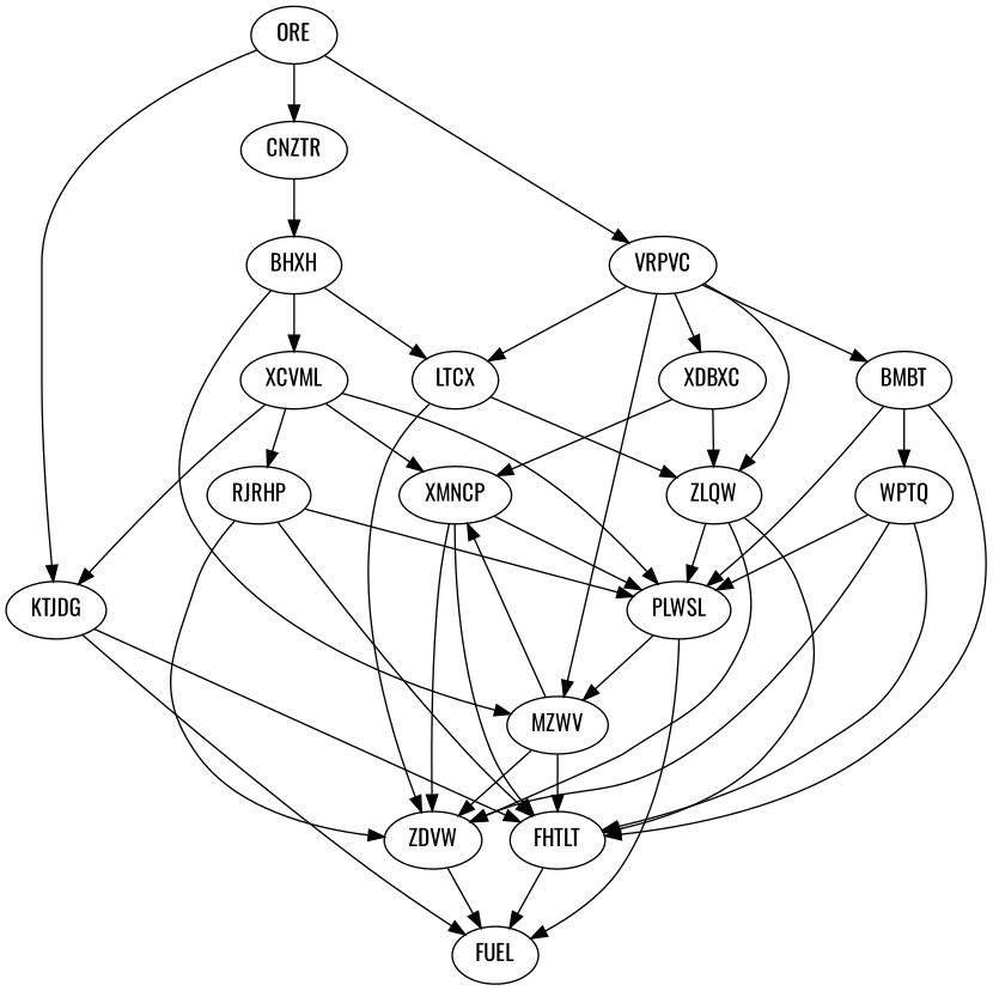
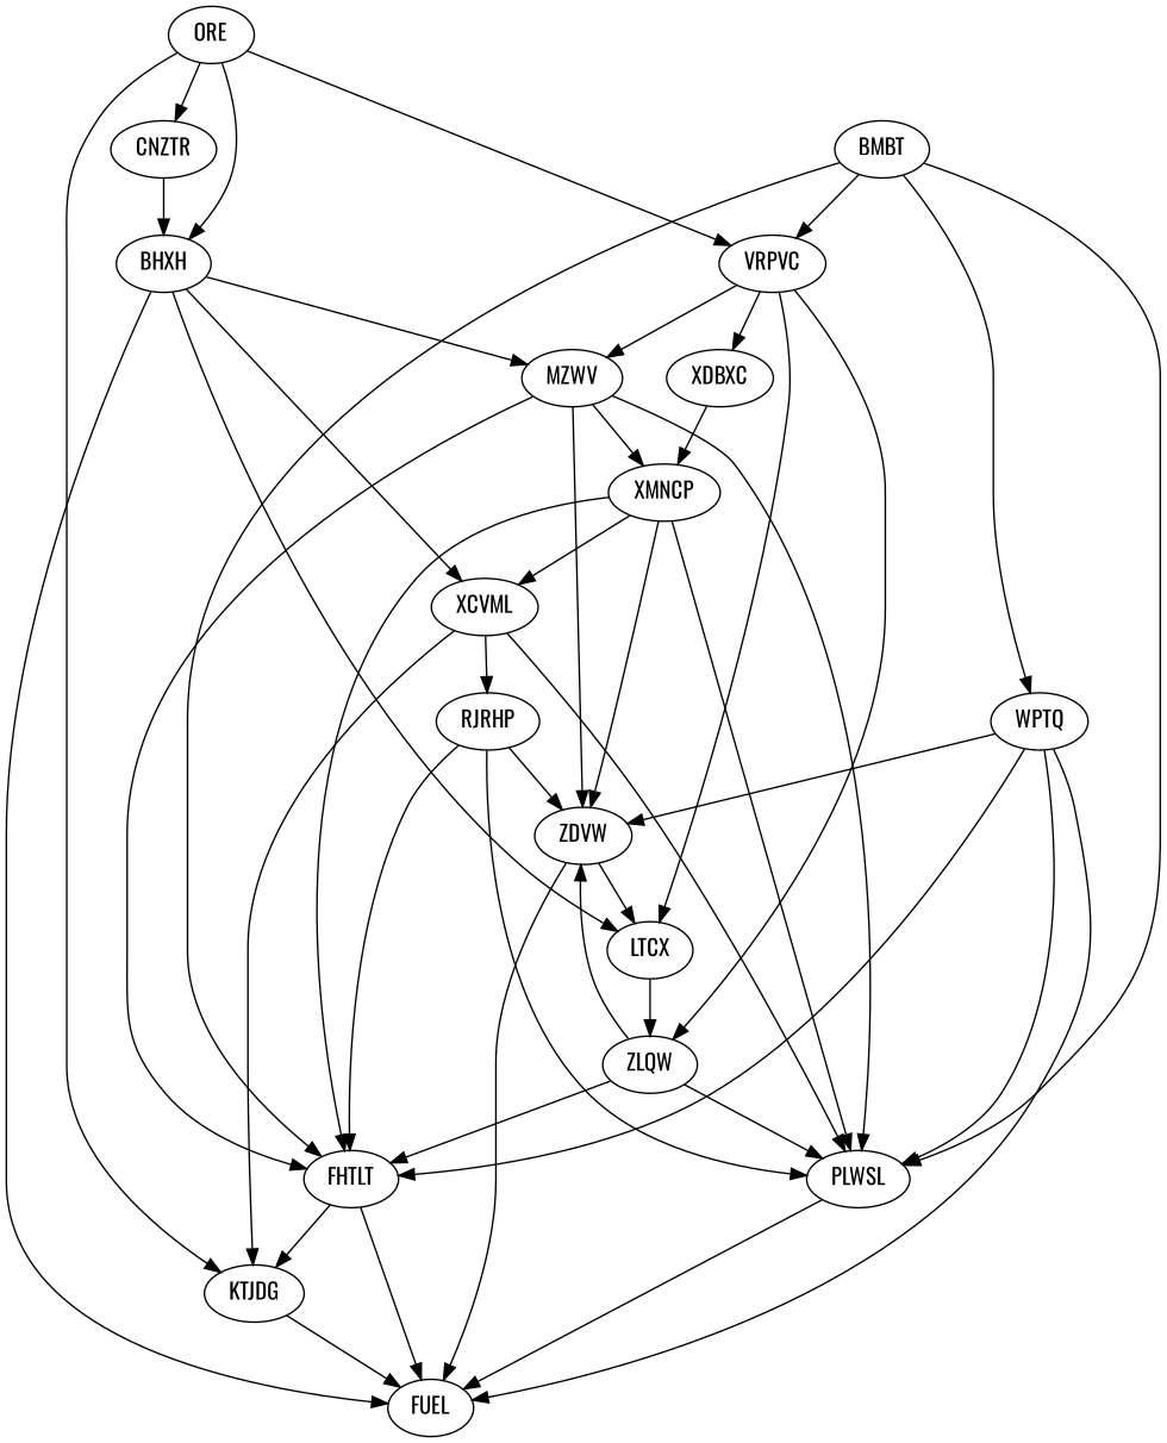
  digraph {
    fontname=Oswald
    node [fontname=Oswald]
    edge [fontname=Oswald]
    ORE
    CNZTR
    BHXH
    VRPVC
    KTJDG
    XCVML
    FUEL
    MZWV
    LTCX
    XDBXC
    ZLQW
    BMBT
    FHTLT
    XMNCP
    PLWSL
    ZDVW
    WPTQ
    RJRHP
    ORE -> CNZTR
+   ORE -> BHXH
    ORE -> VRPVC
    ORE -> KTJDG
    CNZTR -> BHXH
    BHXH -> XCVML
+   BHXH -> FUEL
    BHXH -> MZWV
    BHXH -> LTCX
    VRPVC -> MZWV
    VRPVC -> LTCX
    VRPVC -> XDBXC
    VRPVC -> ZLQW
-   VRPVC -> BMBT
+   BMBT -> VRPVC
    KTJDG -> FUEL
-   KTJDG -> FHTLT
+   FHTLT -> KTJDG
    XCVML -> KTJDG
-   XCVML -> XMNCP
+   XMNCP -> XCVML
    XCVML -> PLWSL
    XCVML -> RJRHP
    MZWV -> FHTLT
    MZWV -> XMNCP
-   PLWSL -> MZWV
+   MZWV -> PLWSL
    MZWV -> ZDVW
    LTCX -> ZLQW
-   LTCX -> ZDVW
-   XDBXC -> ZLQW
+   ZDVW -> LTCX
    XDBXC -> XMNCP
    ZLQW -> FHTLT
    ZLQW -> PLWSL
    ZLQW -> ZDVW
    BMBT -> FHTLT
    BMBT -> PLWSL
    BMBT -> WPTQ
    FHTLT -> FUEL
    XMNCP -> FHTLT
    XMNCP -> PLWSL
    XMNCP -> ZDVW
    PLWSL -> FUEL
    ZDVW -> FUEL
+   WPTQ -> FUEL
    WPTQ -> FHTLT
    WPTQ -> PLWSL
    WPTQ -> ZDVW
    RJRHP -> FHTLT
    RJRHP -> PLWSL
    RJRHP -> ZDVW
  }
